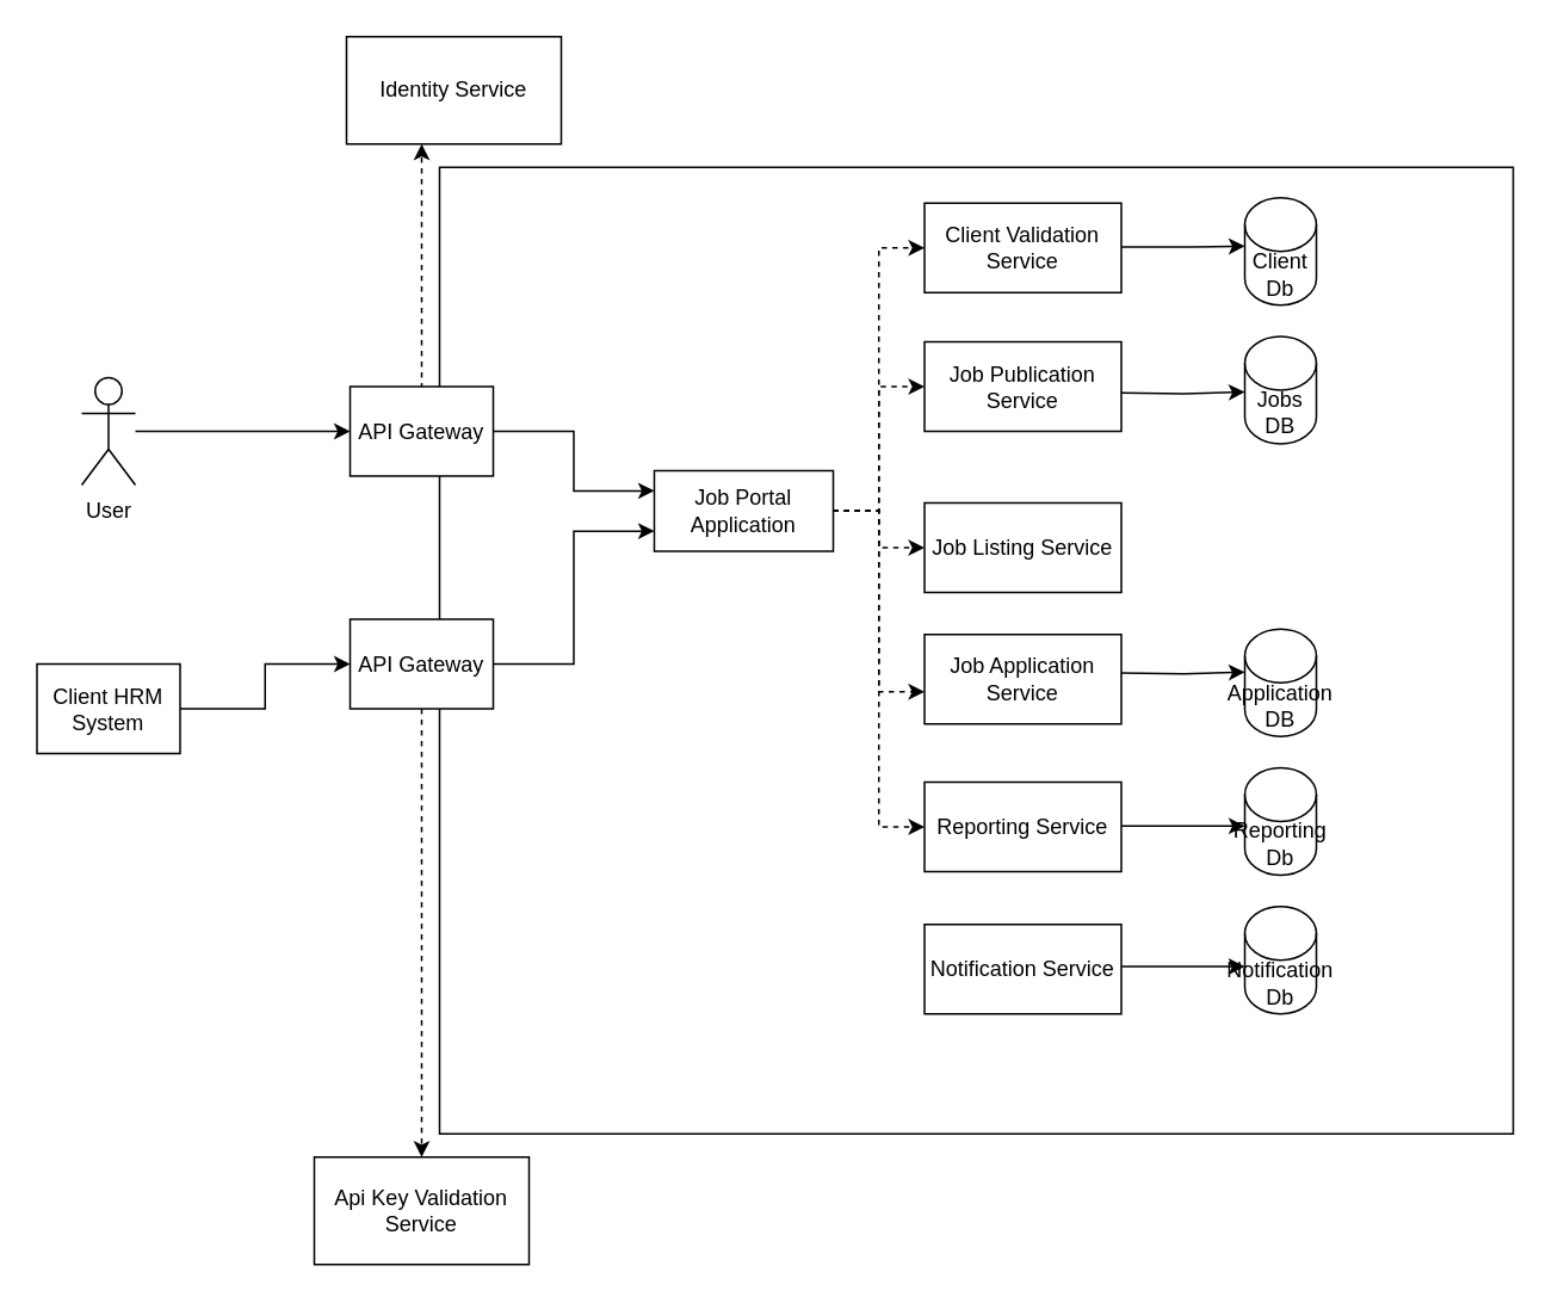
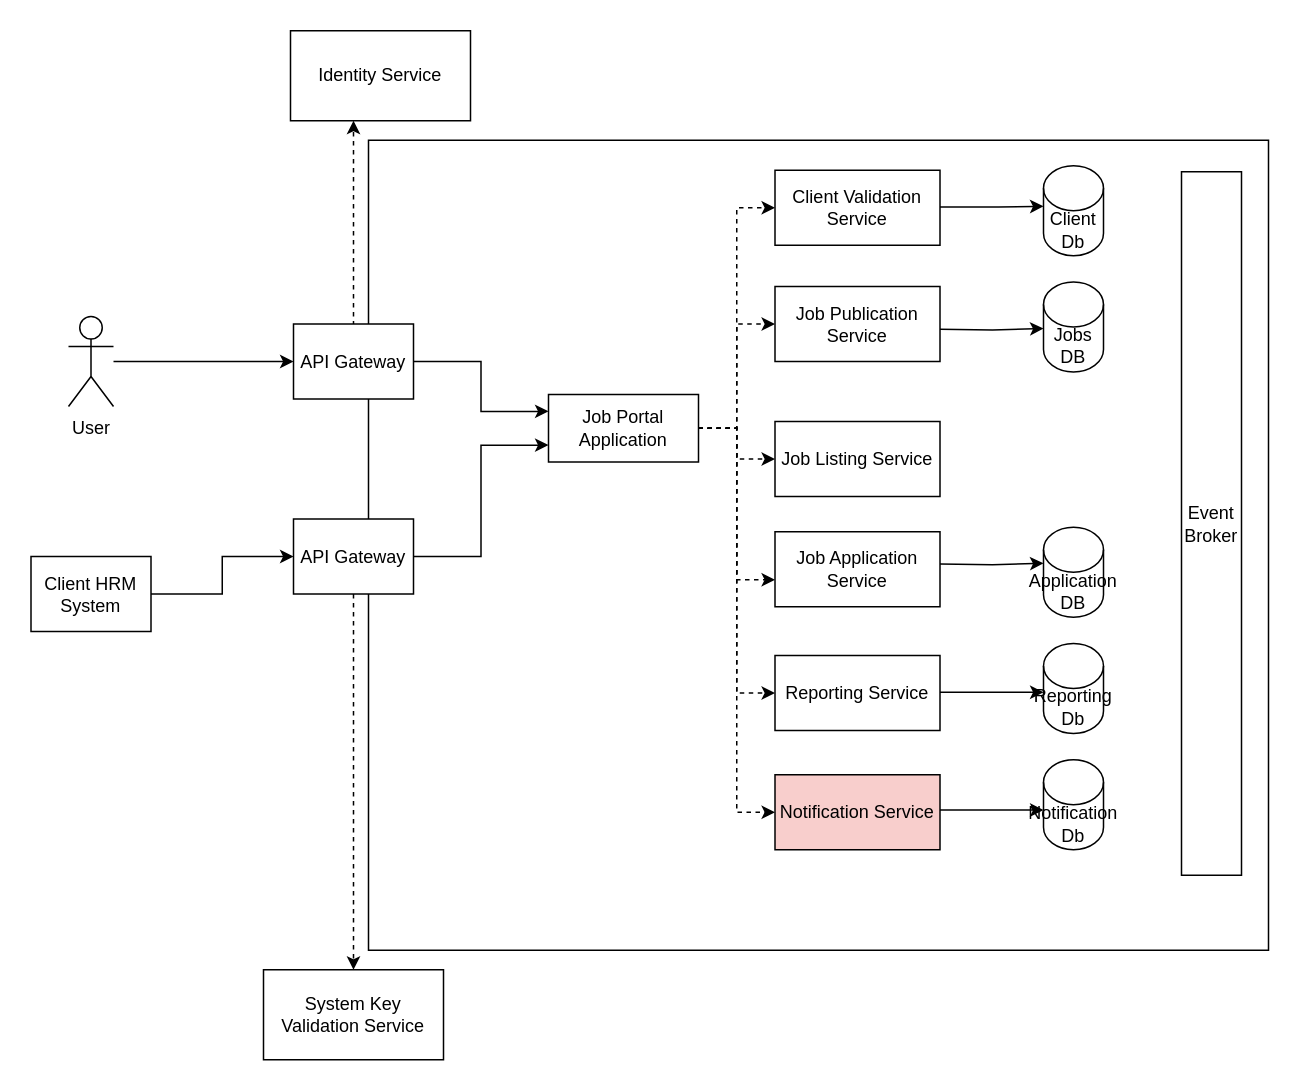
  <mxCell id="0" />
  <mxCell id="1" parent="0" />
  <mxCell id="2" value="" style="rounded=0;whiteSpace=wrap;html=1;" vertex="1" parent="1"><mxGeometry x="245" y="93" width="600" height="540" as="geometry" /></mxCell>
  <mxCell id="3" style="edgeStyle=orthogonalEdgeStyle;rounded=0;orthogonalLoop=1;jettySize=auto;html=1;" edge="1" parent="1" source="4" target="11"><mxGeometry relative="1" as="geometry" /></mxCell>
  <mxCell id="4" value="User" style="shape=umlActor;verticalLabelPosition=bottom;verticalAlign=top;html=1;outlineConnect=0;" vertex="1" parent="1"><mxGeometry x="45" y="210.5" width="30" height="60" as="geometry" /></mxCell>
  <mxCell id="5" style="edgeStyle=orthogonalEdgeStyle;rounded=0;orthogonalLoop=1;jettySize=auto;html=1;" edge="1" parent="1" source="6" target="8"><mxGeometry relative="1" as="geometry" /></mxCell>
  <mxCell id="6" value="Client HRM System" style="rounded=0;whiteSpace=wrap;html=1;" vertex="1" parent="1"><mxGeometry x="20" y="370.5" width="80" height="50" as="geometry" /></mxCell>
  <mxCell id="7" style="edgeStyle=orthogonalEdgeStyle;rounded=0;orthogonalLoop=1;jettySize=auto;html=1;entryX=0;entryY=0.75;entryDx=0;entryDy=0;" edge="1" parent="1" source="8" target="18"><mxGeometry relative="1" as="geometry" /></mxCell>
  <mxCell id="8" value="API Gateway" style="rounded=0;whiteSpace=wrap;html=1;" vertex="1" parent="1"><mxGeometry x="195" y="345.5" width="80" height="50" as="geometry" /></mxCell>
  <mxCell id="9" style="edgeStyle=orthogonalEdgeStyle;rounded=0;orthogonalLoop=1;jettySize=auto;html=1;entryX=0.25;entryY=1;entryDx=0;entryDy=0;exitX=0.35;exitY=0.02;exitDx=0;exitDy=0;exitPerimeter=0;dashed=1;" edge="1" parent="1"><mxGeometry relative="1" as="geometry"><mxPoint x="235" y="216.5" as="sourcePoint" /><mxPoint x="235" y="80" as="targetPoint" /></mxGeometry></mxCell>
  <mxCell id="10" style="edgeStyle=orthogonalEdgeStyle;rounded=0;orthogonalLoop=1;jettySize=auto;html=1;entryX=0;entryY=0.25;entryDx=0;entryDy=0;" edge="1" parent="1" source="11" target="18"><mxGeometry relative="1" as="geometry" /></mxCell>
  <mxCell id="11" value="API Gateway" style="rounded=0;whiteSpace=wrap;html=1;" vertex="1" parent="1"><mxGeometry x="195" y="215.5" width="80" height="50" as="geometry" /></mxCell>
  <mxCell id="12" value="Identity Service" style="rounded=0;whiteSpace=wrap;html=1;" vertex="1" parent="1"><mxGeometry x="193" y="20" width="120" height="60" as="geometry" /></mxCell>
  <mxCell id="13" style="edgeStyle=orthogonalEdgeStyle;rounded=0;orthogonalLoop=1;jettySize=auto;html=1;entryX=0;entryY=0.5;entryDx=0;entryDy=0;dashed=1;" edge="1" parent="1" source="18" target="19"><mxGeometry relative="1" as="geometry" /></mxCell>
  <mxCell id="14" style="edgeStyle=orthogonalEdgeStyle;rounded=0;orthogonalLoop=1;jettySize=auto;html=1;entryX=0;entryY=0.5;entryDx=0;entryDy=0;dashed=1;" edge="1" parent="1" source="18" target="21"><mxGeometry relative="1" as="geometry" /></mxCell>
  <mxCell id="15" style="edgeStyle=orthogonalEdgeStyle;rounded=0;orthogonalLoop=1;jettySize=auto;html=1;entryX=0;entryY=0.5;entryDx=0;entryDy=0;dashed=1;" edge="1" parent="1" source="18" target="25"><mxGeometry relative="1" as="geometry" /></mxCell>
+ <mxCell id="16" style="edgeStyle=orthogonalEdgeStyle;rounded=0;orthogonalLoop=1;jettySize=auto;html=1;entryX=0;entryY=0.5;entryDx=0;entryDy=0;dashed=1;" edge="1" parent="1" source="18" target="26"><mxGeometry relative="1" as="geometry" /></mxCell>
  <mxCell id="17" style="edgeStyle=orthogonalEdgeStyle;rounded=0;orthogonalLoop=1;jettySize=auto;html=1;entryX=0;entryY=0.5;entryDx=0;entryDy=0;dashed=1;" edge="1" parent="1" source="18" target="38"><mxGeometry relative="1" as="geometry" /></mxCell>
  <mxCell id="18" value="Job Portal Application" style="rounded=0;whiteSpace=wrap;html=1;" vertex="1" parent="1"><mxGeometry x="365" y="262.5" width="100" height="45" as="geometry" /></mxCell>
  <mxCell id="19" value="Client Validation Service" style="rounded=0;whiteSpace=wrap;html=1;" vertex="1" parent="1"><mxGeometry x="516" y="113" width="110" height="50" as="geometry" /></mxCell>
  <mxCell id="20" value="Client Db" style="shape=cylinder3;whiteSpace=wrap;html=1;boundedLbl=1;backgroundOutline=1;size=15;" vertex="1" parent="1"><mxGeometry x="695" y="110" width="40" height="60" as="geometry" /></mxCell>
  <mxCell id="21" value="Job Publication Service" style="rounded=0;whiteSpace=wrap;html=1;" vertex="1" parent="1"><mxGeometry x="516" y="190.5" width="110" height="50" as="geometry" /></mxCell>
  <mxCell id="22" value="Job Application Service" style="rounded=0;whiteSpace=wrap;html=1;" vertex="1" parent="1"><mxGeometry x="516" y="354" width="110" height="50" as="geometry" /></mxCell>
  <mxCell id="23" value="Jobs DB" style="shape=cylinder3;whiteSpace=wrap;html=1;boundedLbl=1;backgroundOutline=1;size=15;" vertex="1" parent="1"><mxGeometry x="695" y="187.5" width="40" height="60" as="geometry" /></mxCell>
  <mxCell id="24" value="Application DB" style="shape=cylinder3;whiteSpace=wrap;html=1;boundedLbl=1;backgroundOutline=1;size=15;" vertex="1" parent="1"><mxGeometry x="695" y="351" width="40" height="60" as="geometry" /></mxCell>
  <mxCell id="25" value="Reporting Service" style="rounded=0;whiteSpace=wrap;html=1;" vertex="1" parent="1"><mxGeometry x="516" y="436.5" width="110" height="50" as="geometry" /></mxCell>
- <mxCell id="26" value="Notification Service" style="rounded=0;whiteSpace=wrap;html=1;" vertex="1" parent="1"><mxGeometry x="516" y="516" width="110" height="50" as="geometry" /></mxCell>
+ <mxCell id="26" value="Notification Service" style="rounded=0;whiteSpace=wrap;html=1;fillColor=#f8cecc;" vertex="1" parent="1"><mxGeometry x="516" y="516" width="110" height="50" as="geometry" /></mxCell>
  <mxCell id="27" value="Reporting Db" style="shape=cylinder3;whiteSpace=wrap;html=1;boundedLbl=1;backgroundOutline=1;size=15;" vertex="1" parent="1"><mxGeometry x="695" y="428.5" width="40" height="60" as="geometry" /></mxCell>
  <mxCell id="28" value="Notification Db" style="shape=cylinder3;whiteSpace=wrap;html=1;boundedLbl=1;backgroundOutline=1;size=15;" vertex="1" parent="1"><mxGeometry x="695" y="506" width="40" height="60" as="geometry" /></mxCell>
+ <mxCell id="29" value="Event Broker" style="rounded=0;whiteSpace=wrap;html=1;" vertex="1" parent="1"><mxGeometry x="787" y="114" width="40" height="469" as="geometry" /></mxCell>
  <mxCell id="30" style="edgeStyle=orthogonalEdgeStyle;rounded=0;orthogonalLoop=1;jettySize=auto;html=1;entryX=0;entryY=0;entryDx=0;entryDy=15;entryPerimeter=0;exitX=1;exitY=0.25;exitDx=0;exitDy=0;" edge="1" parent="1"><mxGeometry relative="1" as="geometry"><mxPoint x="626" y="137.5" as="sourcePoint" /><mxPoint x="695" y="137" as="targetPoint" /><Array as="points"><mxPoint x="665" y="138" /></Array></mxGeometry></mxCell>
  <mxCell id="31" style="edgeStyle=orthogonalEdgeStyle;rounded=0;orthogonalLoop=1;jettySize=auto;html=1;entryX=0;entryY=0;entryDx=0;entryDy=15;entryPerimeter=0;exitX=1;exitY=0.25;exitDx=0;exitDy=0;" edge="1" parent="1"><mxGeometry relative="1" as="geometry"><mxPoint x="626" y="219" as="sourcePoint" /><mxPoint x="695" y="218.5" as="targetPoint" /></mxGeometry></mxCell>
  <mxCell id="32" style="edgeStyle=orthogonalEdgeStyle;rounded=0;orthogonalLoop=1;jettySize=auto;html=1;entryX=0;entryY=0;entryDx=0;entryDy=15;entryPerimeter=0;exitX=1;exitY=0.25;exitDx=0;exitDy=0;" edge="1" parent="1"><mxGeometry relative="1" as="geometry"><mxPoint x="626" y="375.5" as="sourcePoint" /><mxPoint x="695" y="375" as="targetPoint" /></mxGeometry></mxCell>
  <mxCell id="33" style="edgeStyle=orthogonalEdgeStyle;rounded=0;orthogonalLoop=1;jettySize=auto;html=1;entryX=0;entryY=0;entryDx=0;entryDy=22.5;entryPerimeter=0;exitX=1;exitY=0.25;exitDx=0;exitDy=0;" edge="1" parent="1"><mxGeometry relative="1" as="geometry"><mxPoint x="626" y="461" as="sourcePoint" /><mxPoint x="695" y="461" as="targetPoint" /></mxGeometry></mxCell>
  <mxCell id="34" style="edgeStyle=orthogonalEdgeStyle;rounded=0;orthogonalLoop=1;jettySize=auto;html=1;entryX=0;entryY=0;entryDx=0;entryDy=22.5;entryPerimeter=0;exitX=1;exitY=0.25;exitDx=0;exitDy=0;" edge="1" parent="1"><mxGeometry relative="1" as="geometry"><mxPoint x="626" y="539.5" as="sourcePoint" /><mxPoint x="695" y="539.5" as="targetPoint" /></mxGeometry></mxCell>
- <mxCell id="35" value="Api Key Validation Service" style="rounded=0;whiteSpace=wrap;html=1;" vertex="1" parent="1"><mxGeometry x="175" y="646" width="120" height="60" as="geometry" /></mxCell>
+ <mxCell id="35" value="System Key Validation Service" style="rounded=0;whiteSpace=wrap;html=1;" vertex="1" parent="1"><mxGeometry x="175" y="646" width="120" height="60" as="geometry" /></mxCell>
  <mxCell id="36" style="edgeStyle=orthogonalEdgeStyle;rounded=0;orthogonalLoop=1;jettySize=auto;html=1;dashed=1;entryX=0.5;entryY=0;entryDx=0;entryDy=0;" edge="1" parent="1" source="8" target="35"><mxGeometry relative="1" as="geometry"><mxPoint x="235" y="523" as="targetPoint" /></mxGeometry></mxCell>
  <mxCell id="37" style="edgeStyle=orthogonalEdgeStyle;rounded=0;orthogonalLoop=1;jettySize=auto;html=1;entryX=0;entryY=0.64;entryDx=0;entryDy=0;entryPerimeter=0;dashed=1;" edge="1" parent="1" source="18" target="22"><mxGeometry relative="1" as="geometry" /></mxCell>
  <mxCell id="38" value="Job Listing Service" style="rounded=0;whiteSpace=wrap;html=1;" vertex="1" parent="1"><mxGeometry x="516" y="280.5" width="110" height="50" as="geometry" /></mxCell>
